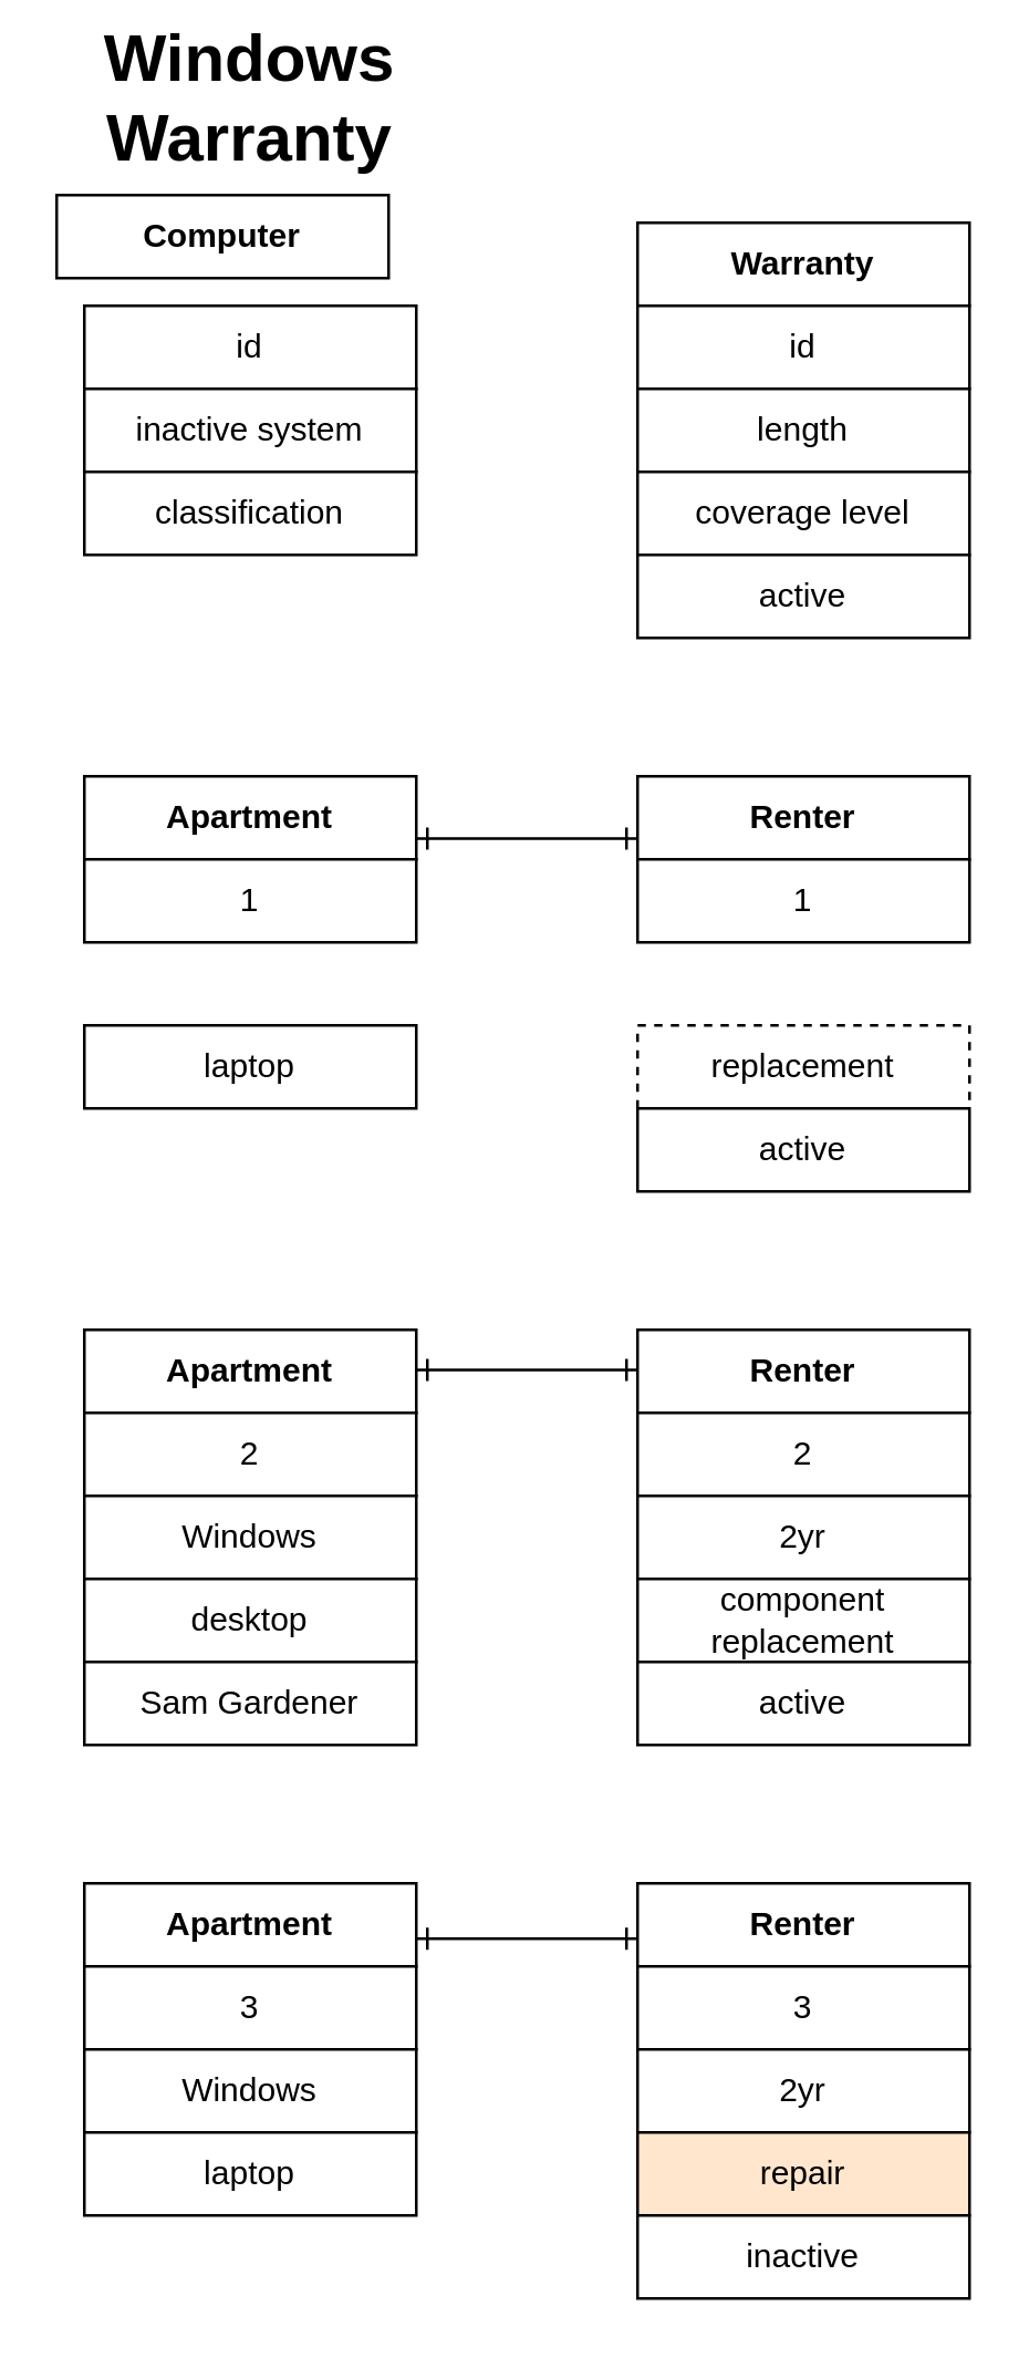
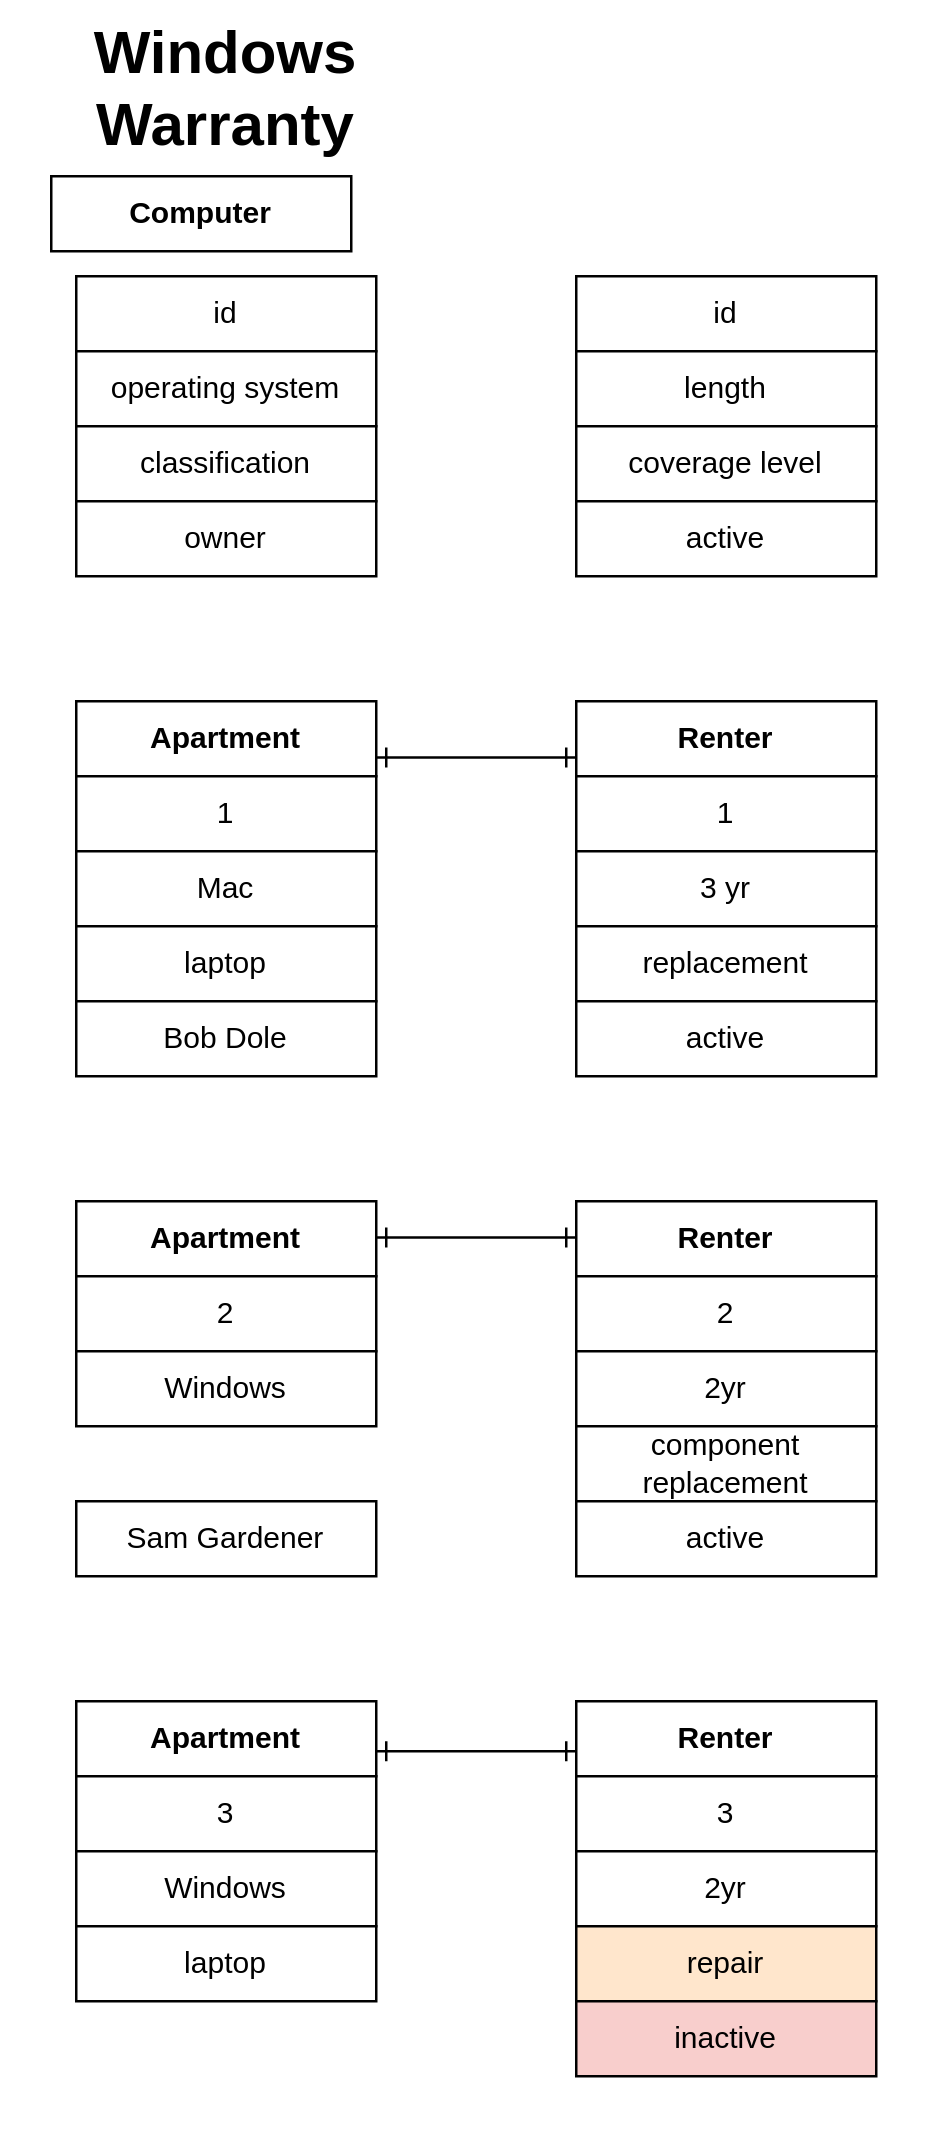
  <mxCell id="0" />
  <mxCell id="1" parent="0" />
  <mxCell id="2" value="&lt;b&gt;Computer&lt;/b&gt;" style="rounded=0;whiteSpace=wrap;html=1;" parent="1" vertex="1"><mxGeometry x="20" y="70" width="120" height="30" as="geometry" /></mxCell>
  <mxCell id="3" value="id" style="rounded=0;whiteSpace=wrap;html=1;" parent="1" vertex="1"><mxGeometry x="30" y="110" width="120" height="30" as="geometry" /></mxCell>
- <mxCell id="4" value="inactive system" style="rounded=0;whiteSpace=wrap;html=1;" parent="1" vertex="1"><mxGeometry x="30" y="140" width="120" height="30" as="geometry" /></mxCell>
+ <mxCell id="4" value="operating system" style="rounded=0;whiteSpace=wrap;html=1;" parent="1" vertex="1"><mxGeometry x="30" y="140" width="120" height="30" as="geometry" /></mxCell>
  <mxCell id="5" value="classification" style="rounded=0;whiteSpace=wrap;html=1;" parent="1" vertex="1"><mxGeometry x="30" y="170" width="120" height="30" as="geometry" /></mxCell>
- <mxCell id="7" value="Warranty" style="rounded=0;whiteSpace=wrap;html=1;fontStyle=1" parent="1" vertex="1"><mxGeometry x="230" y="80" width="120" height="30" as="geometry" /></mxCell>
+ <mxCell id="6" value="owner" style="rounded=0;whiteSpace=wrap;html=1;" parent="1" vertex="1"><mxGeometry x="30" y="200" width="120" height="30" as="geometry" /></mxCell>
  <mxCell id="8" value="id" style="rounded=0;whiteSpace=wrap;html=1;" parent="1" vertex="1"><mxGeometry x="230" y="110" width="120" height="30" as="geometry" /></mxCell>
  <mxCell id="9" value="length" style="rounded=0;whiteSpace=wrap;html=1;" parent="1" vertex="1"><mxGeometry x="230" y="140" width="120" height="30" as="geometry" /></mxCell>
  <mxCell id="10" value="coverage level" style="rounded=0;whiteSpace=wrap;html=1;" parent="1" vertex="1"><mxGeometry x="230" y="170" width="120" height="30" as="geometry" /></mxCell>
  <mxCell id="11" value="active" style="rounded=0;whiteSpace=wrap;html=1;" parent="1" vertex="1"><mxGeometry x="230" y="200" width="120" height="30" as="geometry" /></mxCell>
  <mxCell id="12" value="&lt;b&gt;Apartment&lt;/b&gt;" style="rounded=0;whiteSpace=wrap;html=1;" parent="1" vertex="1"><mxGeometry x="30" y="280" width="120" height="30" as="geometry" /></mxCell>
  <mxCell id="13" value="1" style="rounded=0;whiteSpace=wrap;html=1;" parent="1" vertex="1"><mxGeometry x="30" y="310" width="120" height="30" as="geometry" /></mxCell>
+ <mxCell id="14" value="Mac" style="rounded=0;whiteSpace=wrap;html=1;" parent="1" vertex="1"><mxGeometry x="30" y="340" width="120" height="30" as="geometry" /></mxCell>
  <mxCell id="15" value="laptop" style="rounded=0;whiteSpace=wrap;html=1;" parent="1" vertex="1"><mxGeometry x="30" y="370" width="120" height="30" as="geometry" /></mxCell>
+ <mxCell id="16" value="Bob Dole" style="rounded=0;whiteSpace=wrap;html=1;" parent="1" vertex="1"><mxGeometry x="30" y="400" width="120" height="30" as="geometry" /></mxCell>
  <mxCell id="17" value="Renter" style="rounded=0;whiteSpace=wrap;html=1;fontStyle=1" parent="1" vertex="1"><mxGeometry x="230" y="280" width="120" height="30" as="geometry" /></mxCell>
  <mxCell id="18" value="1" style="rounded=0;whiteSpace=wrap;html=1;" parent="1" vertex="1"><mxGeometry x="230" y="310" width="120" height="30" as="geometry" /></mxCell>
- <mxCell id="20" value="replacement" style="rounded=0;whiteSpace=wrap;html=1;dashed=1;" parent="1" vertex="1"><mxGeometry x="230" y="370" width="120" height="30" as="geometry" /></mxCell>
+ <mxCell id="19" value="3 yr" style="rounded=0;whiteSpace=wrap;html=1;" parent="1" vertex="1"><mxGeometry x="230" y="340" width="120" height="30" as="geometry" /></mxCell>
+ <mxCell id="20" value="replacement" style="rounded=0;whiteSpace=wrap;html=1;" parent="1" vertex="1"><mxGeometry x="230" y="370" width="120" height="30" as="geometry" /></mxCell>
  <mxCell id="21" value="active" style="rounded=0;whiteSpace=wrap;html=1;" parent="1" vertex="1"><mxGeometry x="230" y="400" width="120" height="30" as="geometry" /></mxCell>
  <mxCell id="22" value="Renter" style="rounded=0;whiteSpace=wrap;html=1;fontStyle=1" parent="1" vertex="1"><mxGeometry x="230" y="480" width="120" height="30" as="geometry" /></mxCell>
  <mxCell id="23" value="2" style="rounded=0;whiteSpace=wrap;html=1;" parent="1" vertex="1"><mxGeometry x="230" y="510" width="120" height="30" as="geometry" /></mxCell>
  <mxCell id="24" value="2yr" style="rounded=0;whiteSpace=wrap;html=1;" parent="1" vertex="1"><mxGeometry x="230" y="540" width="120" height="30" as="geometry" /></mxCell>
  <mxCell id="25" value="component replacement" style="rounded=0;whiteSpace=wrap;html=1;" parent="1" vertex="1"><mxGeometry x="230" y="570" width="120" height="30" as="geometry" /></mxCell>
  <mxCell id="26" value="active" style="rounded=0;whiteSpace=wrap;html=1;" parent="1" vertex="1"><mxGeometry x="230" y="600" width="120" height="30" as="geometry" /></mxCell>
  <mxCell id="27" value="Renter" style="rounded=0;whiteSpace=wrap;html=1;fontStyle=1" parent="1" vertex="1"><mxGeometry x="230" y="680" width="120" height="30" as="geometry" /></mxCell>
  <mxCell id="28" value="3" style="rounded=0;whiteSpace=wrap;html=1;" parent="1" vertex="1"><mxGeometry x="230" y="710" width="120" height="30" as="geometry" /></mxCell>
  <mxCell id="29" value="2yr" style="rounded=0;whiteSpace=wrap;html=1;" parent="1" vertex="1"><mxGeometry x="230" y="740" width="120" height="30" as="geometry" /></mxCell>
  <mxCell id="30" value="repair" style="rounded=0;whiteSpace=wrap;html=1;fillColor=#ffe6cc;" parent="1" vertex="1"><mxGeometry x="230" y="770" width="120" height="30" as="geometry" /></mxCell>
- <mxCell id="31" value="inactive" style="rounded=0;whiteSpace=wrap;html=1;" parent="1" vertex="1"><mxGeometry x="230" y="800" width="120" height="30" as="geometry" /></mxCell>
+ <mxCell id="31" value="inactive" style="rounded=0;whiteSpace=wrap;html=1;fillColor=#f8cecc;" parent="1" vertex="1"><mxGeometry x="230" y="800" width="120" height="30" as="geometry" /></mxCell>
  <mxCell id="32" value="&lt;b&gt;Apartment&lt;/b&gt;" style="rounded=0;whiteSpace=wrap;html=1;" parent="1" vertex="1"><mxGeometry x="30" y="480" width="120" height="30" as="geometry" /></mxCell>
  <mxCell id="33" value="2" style="rounded=0;whiteSpace=wrap;html=1;" parent="1" vertex="1"><mxGeometry x="30" y="510" width="120" height="30" as="geometry" /></mxCell>
  <mxCell id="34" value="Windows" style="rounded=0;whiteSpace=wrap;html=1;" parent="1" vertex="1"><mxGeometry x="30" y="540" width="120" height="30" as="geometry" /></mxCell>
- <mxCell id="35" value="desktop" style="rounded=0;whiteSpace=wrap;html=1;" parent="1" vertex="1"><mxGeometry x="30" y="570" width="120" height="30" as="geometry" /></mxCell>
  <mxCell id="36" value="Sam Gardener" style="rounded=0;whiteSpace=wrap;html=1;" parent="1" vertex="1"><mxGeometry x="30" y="600" width="120" height="30" as="geometry" /></mxCell>
  <mxCell id="37" value="&lt;b&gt;Apartment&lt;/b&gt;" style="rounded=0;whiteSpace=wrap;html=1;" parent="1" vertex="1"><mxGeometry x="30" y="680" width="120" height="30" as="geometry" /></mxCell>
  <mxCell id="38" value="3" style="rounded=0;whiteSpace=wrap;html=1;" parent="1" vertex="1"><mxGeometry x="30" y="710" width="120" height="30" as="geometry" /></mxCell>
  <mxCell id="39" value="Windows" style="rounded=0;whiteSpace=wrap;html=1;" parent="1" vertex="1"><mxGeometry x="30" y="740" width="120" height="30" as="geometry" /></mxCell>
  <mxCell id="40" value="laptop" style="rounded=0;whiteSpace=wrap;html=1;" parent="1" vertex="1"><mxGeometry x="30" y="770" width="120" height="30" as="geometry" /></mxCell>
  <mxCell id="41" value="" style="endArrow=ERone;startArrow=ERone;html=1;entryX=0;entryY=0.75;entryDx=0;entryDy=0;exitX=1;exitY=0.75;exitDx=0;exitDy=0;endFill=0;startFill=0;" parent="1" source="12" target="17" edge="1"><mxGeometry width="50" height="50" relative="1" as="geometry"><mxPoint x="170" y="350" as="sourcePoint" /><mxPoint x="220" y="300" as="targetPoint" /></mxGeometry></mxCell>
  <mxCell id="42" value="" style="endArrow=ERone;startArrow=ERone;html=1;entryX=0;entryY=0.75;entryDx=0;entryDy=0;exitX=1;exitY=0.75;exitDx=0;exitDy=0;endFill=0;startFill=0;" parent="1" edge="1"><mxGeometry width="50" height="50" relative="1" as="geometry"><mxPoint x="150" y="494.5" as="sourcePoint" /><mxPoint x="230" y="494.5" as="targetPoint" /></mxGeometry></mxCell>
  <mxCell id="43" value="" style="endArrow=ERone;startArrow=ERone;html=1;entryX=0;entryY=0.75;entryDx=0;entryDy=0;exitX=1;exitY=0.75;exitDx=0;exitDy=0;endFill=0;startFill=0;" parent="1" edge="1"><mxGeometry width="50" height="50" relative="1" as="geometry"><mxPoint x="150" y="700" as="sourcePoint" /><mxPoint x="230" y="700" as="targetPoint" /></mxGeometry></mxCell>
  <mxCell id="44" value="Windows Warranty" style="text;html=1;strokeColor=none;fillColor=none;align=center;verticalAlign=middle;whiteSpace=wrap;rounded=0;fontStyle=1;fontSize=24;" vertex="1" parent="1"><mxGeometry x="60" y="20" width="60" height="30" as="geometry" /></mxCell>
